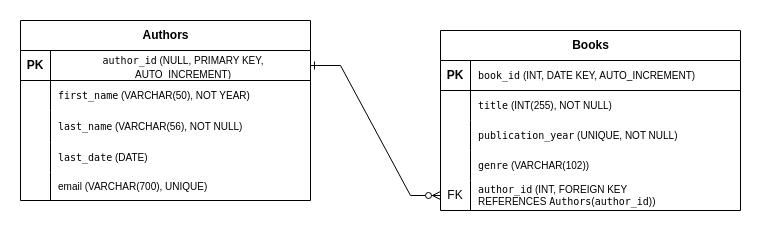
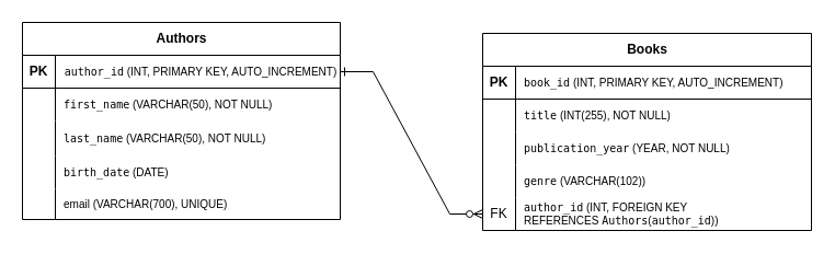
  <mxCell id="0" />
  <mxCell id="1" parent="0" />
  <mxCell id="2" value="Authors" style="shape=table;startSize=30;container=1;collapsible=1;childLayout=tableLayout;fixedRows=1;rowLines=0;fontStyle=1;align=center;resizeLast=1;html=1;labelBackgroundColor=default;" vertex="1" parent="1"><mxGeometry x="20" y="20" width="290" height="180" as="geometry"><mxRectangle x="90" y="312" width="80" height="30" as="alternateBounds" /></mxGeometry></mxCell>
  <mxCell id="3" value="" style="shape=tableRow;horizontal=0;startSize=0;swimlaneHead=0;swimlaneBody=0;fillColor=none;collapsible=0;dropTarget=0;points=[[0,0.5],[1,0.5]];portConstraint=eastwest;top=0;left=0;right=0;bottom=1;" vertex="1" parent="2"><mxGeometry y="30" width="290" height="30" as="geometry" /></mxCell>
  <mxCell id="4" value="PK" style="shape=partialRectangle;connectable=0;fillColor=none;top=0;left=0;bottom=0;right=0;fontStyle=1;overflow=hidden;whiteSpace=wrap;html=1;" vertex="1" parent="3"><mxGeometry width="30" height="30" as="geometry"><mxRectangle width="30" height="30" as="alternateBounds" /></mxGeometry></mxCell>
- <mxCell id="5" value="&lt;font style=&quot;font-size: 10px;&quot;&gt;&lt;code data-start=&quot;742&quot; data-end=&quot;753&quot; style=&quot;font-weight: 400;&quot;&gt;author_id&lt;/code&gt;&lt;span style=&quot;font-weight: 400;&quot;&gt;&amp;nbsp;(NULL, PRIMARY KEY, AUTO_INCREMENT)&lt;/span&gt;&lt;/font&gt;" style="shape=partialRectangle;connectable=0;fillColor=none;top=0;left=0;bottom=0;right=0;align=center;spacingLeft=6;fontStyle=1;overflow=hidden;whiteSpace=wrap;html=1;verticalAlign=middle;" vertex="1" parent="3"><mxGeometry x="30" width="260" height="30" as="geometry"><mxRectangle width="260" height="30" as="alternateBounds" /></mxGeometry></mxCell>
+ <mxCell id="5" value="&lt;font style=&quot;font-size: 10px;&quot;&gt;&lt;code data-start=&quot;742&quot; data-end=&quot;753&quot; style=&quot;font-weight: 400;&quot;&gt;author_id&lt;/code&gt;&lt;span style=&quot;font-weight: 400;&quot;&gt;&amp;nbsp;(INT, PRIMARY KEY, AUTO_INCREMENT)&lt;/span&gt;&lt;/font&gt;" style="shape=partialRectangle;connectable=0;fillColor=none;top=0;left=0;bottom=0;right=0;align=center;spacingLeft=6;fontStyle=1;overflow=hidden;whiteSpace=wrap;html=1;verticalAlign=middle;" vertex="1" parent="3"><mxGeometry x="30" width="260" height="30" as="geometry"><mxRectangle width="260" height="30" as="alternateBounds" /></mxGeometry></mxCell>
  <mxCell id="6" value="" style="shape=tableRow;horizontal=0;startSize=0;swimlaneHead=0;swimlaneBody=0;fillColor=none;collapsible=0;dropTarget=0;points=[[0,0.5],[1,0.5]];portConstraint=eastwest;top=0;left=0;right=0;bottom=0;" vertex="1" parent="2"><mxGeometry y="60" width="290" height="30" as="geometry" /></mxCell>
  <mxCell id="7" value="" style="shape=partialRectangle;connectable=0;fillColor=none;top=0;left=0;bottom=0;right=0;editable=1;overflow=hidden;whiteSpace=wrap;html=1;" vertex="1" parent="6"><mxGeometry width="30" height="30" as="geometry"><mxRectangle width="30" height="30" as="alternateBounds" /></mxGeometry></mxCell>
- <mxCell id="8" value="&lt;font&gt;&lt;code data-end=&quot;806&quot; data-start=&quot;794&quot;&gt;first_name&lt;/code&gt;&amp;nbsp;(VARCHAR(50), NOT YEAR)&lt;/font&gt;" style="shape=partialRectangle;connectable=0;fillColor=none;top=0;left=0;bottom=0;right=0;align=left;spacingLeft=6;overflow=hidden;whiteSpace=wrap;html=1;fontSize=10;" vertex="1" parent="6"><mxGeometry x="30" width="260" height="30" as="geometry"><mxRectangle width="260" height="30" as="alternateBounds" /></mxGeometry></mxCell>
+ <mxCell id="8" value="&lt;font&gt;&lt;code data-end=&quot;806&quot; data-start=&quot;794&quot;&gt;first_name&lt;/code&gt;&amp;nbsp;(VARCHAR(50), NOT NULL)&lt;/font&gt;" style="shape=partialRectangle;connectable=0;fillColor=none;top=0;left=0;bottom=0;right=0;align=left;spacingLeft=6;overflow=hidden;whiteSpace=wrap;html=1;fontSize=10;" vertex="1" parent="6"><mxGeometry x="30" width="260" height="30" as="geometry"><mxRectangle width="260" height="30" as="alternateBounds" /></mxGeometry></mxCell>
  <mxCell id="9" value="" style="shape=tableRow;horizontal=0;startSize=0;swimlaneHead=0;swimlaneBody=0;fillColor=none;collapsible=0;dropTarget=0;points=[[0,0.5],[1,0.5]];portConstraint=eastwest;top=0;left=0;right=0;bottom=0;fontSize=10;" vertex="1" parent="2"><mxGeometry y="90" width="290" height="32" as="geometry" /></mxCell>
  <mxCell id="10" value="" style="shape=partialRectangle;connectable=0;fillColor=none;top=0;left=0;bottom=0;right=0;editable=1;overflow=hidden;whiteSpace=wrap;html=1;fontSize=10;" vertex="1" parent="9"><mxGeometry width="30" height="32" as="geometry"><mxRectangle width="30" height="32" as="alternateBounds" /></mxGeometry></mxCell>
- <mxCell id="11" value="&lt;code style=&quot;font-style: normal; font-variant-caps: normal; font-weight: 400; letter-spacing: normal; orphans: auto; text-align: start; text-indent: 0px; text-transform: none; white-space: normal; widows: auto; word-spacing: 0px; -webkit-text-stroke-width: 0px; text-decoration: none; caret-color: rgb(0, 0, 0); color: rgb(0, 0, 0);&quot; data-end=&quot;847&quot; data-start=&quot;836&quot;&gt;last_name&lt;/code&gt;&lt;span style=&quot;font-style: normal; font-variant-caps: normal; font-weight: 400; letter-spacing: normal; text-align: start; text-indent: 0px; text-transform: none; white-space: normal; word-spacing: 0px; -webkit-text-stroke-width: 0px; text-decoration: none; caret-color: rgb(0, 0, 0); color: rgb(0, 0, 0); float: none; display: inline !important;&quot;&gt;&lt;span class=&quot;Apple-converted-space&quot;&gt;&amp;nbsp;&lt;/span&gt;(VARCHAR(56), NOT NULL)&lt;/span&gt;" style="shape=partialRectangle;connectable=0;fillColor=none;top=0;left=0;bottom=0;right=0;align=left;spacingLeft=6;overflow=hidden;whiteSpace=wrap;html=1;fontSize=10;" vertex="1" parent="9"><mxGeometry x="30" width="260" height="32" as="geometry"><mxRectangle width="260" height="32" as="alternateBounds" /></mxGeometry></mxCell>
+ <mxCell id="11" value="&lt;code style=&quot;font-style: normal; font-variant-caps: normal; font-weight: 400; letter-spacing: normal; orphans: auto; text-align: start; text-indent: 0px; text-transform: none; white-space: normal; widows: auto; word-spacing: 0px; -webkit-text-stroke-width: 0px; text-decoration: none; caret-color: rgb(0, 0, 0); color: rgb(0, 0, 0);&quot; data-end=&quot;847&quot; data-start=&quot;836&quot;&gt;last_name&lt;/code&gt;&lt;span style=&quot;font-style: normal; font-variant-caps: normal; font-weight: 400; letter-spacing: normal; text-align: start; text-indent: 0px; text-transform: none; white-space: normal; word-spacing: 0px; -webkit-text-stroke-width: 0px; text-decoration: none; caret-color: rgb(0, 0, 0); color: rgb(0, 0, 0); float: none; display: inline !important;&quot;&gt;&lt;span class=&quot;Apple-converted-space&quot;&gt;&amp;nbsp;&lt;/span&gt;(VARCHAR(50), NOT NULL)&lt;/span&gt;" style="shape=partialRectangle;connectable=0;fillColor=none;top=0;left=0;bottom=0;right=0;align=left;spacingLeft=6;overflow=hidden;whiteSpace=wrap;html=1;fontSize=10;" vertex="1" parent="9"><mxGeometry x="30" width="260" height="32" as="geometry"><mxRectangle width="260" height="32" as="alternateBounds" /></mxGeometry></mxCell>
  <mxCell id="12" value="" style="shape=tableRow;horizontal=0;startSize=0;swimlaneHead=0;swimlaneBody=0;fillColor=none;collapsible=0;dropTarget=0;points=[[0,0.5],[1,0.5]];portConstraint=eastwest;top=0;left=0;right=0;bottom=0;movable=1;resizable=1;rotatable=1;deletable=1;editable=1;locked=0;connectable=1;fontSize=10;" vertex="1" parent="2"><mxGeometry y="122" width="290" height="30" as="geometry" /></mxCell>
  <mxCell id="13" value="" style="shape=partialRectangle;connectable=0;fillColor=none;top=0;left=0;bottom=0;right=0;editable=1;overflow=hidden;whiteSpace=wrap;html=1;fontSize=10;" vertex="1" parent="12"><mxGeometry width="30" height="30" as="geometry"><mxRectangle width="30" height="30" as="alternateBounds" /></mxGeometry></mxCell>
- <mxCell id="14" value="&lt;font&gt;&lt;code data-end=&quot;889&quot; data-start=&quot;877&quot;&gt;last_date&lt;/code&gt;&amp;nbsp;(DATE)&lt;/font&gt;" style="shape=partialRectangle;connectable=1;fillColor=none;top=0;left=0;bottom=0;right=0;align=left;spacingLeft=6;overflow=hidden;whiteSpace=wrap;html=1;movable=1;resizable=1;rotatable=1;deletable=1;editable=1;locked=0;fontSize=10;" vertex="1" parent="12"><mxGeometry x="30" width="260" height="30" as="geometry"><mxRectangle width="260" height="30" as="alternateBounds" /></mxGeometry></mxCell>
+ <mxCell id="14" value="&lt;font&gt;&lt;code data-end=&quot;889&quot; data-start=&quot;877&quot;&gt;birth_date&lt;/code&gt;&amp;nbsp;(DATE)&lt;/font&gt;" style="shape=partialRectangle;connectable=1;fillColor=none;top=0;left=0;bottom=0;right=0;align=left;spacingLeft=6;overflow=hidden;whiteSpace=wrap;html=1;movable=1;resizable=1;rotatable=1;deletable=1;editable=1;locked=0;fontSize=10;" vertex="1" parent="12"><mxGeometry x="30" width="260" height="30" as="geometry"><mxRectangle width="260" height="30" as="alternateBounds" /></mxGeometry></mxCell>
  <mxCell id="15" value="" style="shape=tableRow;horizontal=0;startSize=0;swimlaneHead=0;swimlaneBody=0;fillColor=none;collapsible=0;dropTarget=0;points=[[0,0.5],[1,0.5]];portConstraint=eastwest;top=0;left=0;right=0;bottom=0;movable=1;resizable=1;rotatable=1;deletable=1;editable=1;locked=0;connectable=1;fontSize=10;" vertex="1" parent="2"><mxGeometry y="152" width="290" height="28" as="geometry" /></mxCell>
  <mxCell id="16" value="" style="shape=partialRectangle;connectable=0;fillColor=none;top=0;left=0;bottom=0;right=0;editable=1;overflow=hidden;whiteSpace=wrap;html=1;fontSize=10;" vertex="1" parent="15"><mxGeometry width="30" height="28" as="geometry"><mxRectangle width="30" height="28" as="alternateBounds" /></mxGeometry></mxCell>
  <mxCell id="17" value="&lt;font&gt;email (&lt;span class=&quot;hljs-type&quot;&gt;VARCHAR&lt;/span&gt;(&lt;span class=&quot;hljs-number&quot;&gt;700&lt;/span&gt;),&amp;nbsp;&lt;span class=&quot;hljs-keyword&quot;&gt;UNIQUE&lt;/span&gt;)&lt;/font&gt;" style="shape=partialRectangle;connectable=1;fillColor=none;top=0;left=0;bottom=0;right=0;align=left;spacingLeft=6;overflow=hidden;whiteSpace=wrap;html=1;movable=1;resizable=1;rotatable=1;deletable=1;editable=1;locked=0;fontSize=10;" vertex="1" parent="15"><mxGeometry x="30" width="260" height="28" as="geometry"><mxRectangle width="260" height="28" as="alternateBounds" /></mxGeometry></mxCell>
  <mxCell id="18" value="Books" style="shape=table;startSize=30;container=1;collapsible=1;childLayout=tableLayout;fixedRows=1;rowLines=0;fontStyle=1;align=center;resizeLast=1;html=1;labelBackgroundColor=default;" vertex="1" parent="1"><mxGeometry x="440" y="30" width="300" height="180" as="geometry" /></mxCell>
  <mxCell id="19" value="" style="shape=tableRow;horizontal=0;startSize=0;swimlaneHead=0;swimlaneBody=0;fillColor=none;collapsible=0;dropTarget=0;points=[[0,0.5],[1,0.5]];portConstraint=eastwest;top=0;left=0;right=0;bottom=1;" vertex="1" parent="18"><mxGeometry y="30" width="300" height="30" as="geometry" /></mxCell>
  <mxCell id="20" value="PK" style="shape=partialRectangle;connectable=0;fillColor=none;top=0;left=0;bottom=0;right=0;fontStyle=1;overflow=hidden;whiteSpace=wrap;html=1;" vertex="1" parent="19"><mxGeometry width="30" height="30" as="geometry"><mxRectangle width="30" height="30" as="alternateBounds" /></mxGeometry></mxCell>
- <mxCell id="21" value="&lt;font style=&quot;font-size: 10px;&quot;&gt;&lt;code style=&quot;font-weight: 400;&quot; data-end=&quot;993&quot; data-start=&quot;984&quot;&gt;book_id&lt;/code&gt;&lt;span style=&quot;font-weight: 400;&quot;&gt;&amp;nbsp;(INT, DATE KEY, AUTO_INCREMENT)&lt;/span&gt;&lt;/font&gt;" style="shape=partialRectangle;connectable=0;fillColor=none;top=0;left=0;bottom=0;right=0;align=left;spacingLeft=6;fontStyle=1;overflow=hidden;whiteSpace=wrap;html=1;" vertex="1" parent="19"><mxGeometry x="30" width="270" height="30" as="geometry"><mxRectangle width="270" height="30" as="alternateBounds" /></mxGeometry></mxCell>
+ <mxCell id="21" value="&lt;font style=&quot;font-size: 10px;&quot;&gt;&lt;code style=&quot;font-weight: 400;&quot; data-end=&quot;993&quot; data-start=&quot;984&quot;&gt;book_id&lt;/code&gt;&lt;span style=&quot;font-weight: 400;&quot;&gt;&amp;nbsp;(INT, PRIMARY KEY, AUTO_INCREMENT)&lt;/span&gt;&lt;/font&gt;" style="shape=partialRectangle;connectable=0;fillColor=none;top=0;left=0;bottom=0;right=0;align=left;spacingLeft=6;fontStyle=1;overflow=hidden;whiteSpace=wrap;html=1;" vertex="1" parent="19"><mxGeometry x="30" width="270" height="30" as="geometry"><mxRectangle width="270" height="30" as="alternateBounds" /></mxGeometry></mxCell>
  <mxCell id="22" value="" style="shape=tableRow;horizontal=0;startSize=0;swimlaneHead=0;swimlaneBody=0;fillColor=none;collapsible=0;dropTarget=0;points=[[0,0.5],[1,0.5]];portConstraint=eastwest;top=0;left=0;right=0;bottom=0;" vertex="1" parent="18"><mxGeometry y="60" width="300" height="30" as="geometry" /></mxCell>
  <mxCell id="23" value="" style="shape=partialRectangle;connectable=0;fillColor=none;top=0;left=0;bottom=0;right=0;editable=1;overflow=hidden;whiteSpace=wrap;html=1;" vertex="1" parent="22"><mxGeometry width="30" height="30" as="geometry"><mxRectangle width="30" height="30" as="alternateBounds" /></mxGeometry></mxCell>
  <mxCell id="24" value="&lt;font&gt;&lt;code data-end=&quot;1041&quot; data-start=&quot;1034&quot;&gt;title&lt;/code&gt;&amp;nbsp;(INT(255), NOT NULL)&lt;/font&gt;" style="shape=partialRectangle;connectable=0;fillColor=none;top=0;left=0;bottom=0;right=0;align=left;spacingLeft=6;overflow=hidden;whiteSpace=wrap;html=1;fontSize=10;" vertex="1" parent="22"><mxGeometry x="30" width="270" height="30" as="geometry"><mxRectangle width="270" height="30" as="alternateBounds" /></mxGeometry></mxCell>
  <mxCell id="25" value="" style="shape=tableRow;horizontal=0;startSize=0;swimlaneHead=0;swimlaneBody=0;fillColor=none;collapsible=0;dropTarget=0;points=[[0,0.5],[1,0.5]];portConstraint=eastwest;top=0;left=0;right=0;bottom=0;" vertex="1" parent="18"><mxGeometry y="90" width="300" height="30" as="geometry" /></mxCell>
  <mxCell id="26" value="" style="shape=partialRectangle;connectable=0;fillColor=none;top=0;left=0;bottom=0;right=0;editable=1;overflow=hidden;whiteSpace=wrap;html=1;" vertex="1" parent="25"><mxGeometry width="30" height="30" as="geometry"><mxRectangle width="30" height="30" as="alternateBounds" /></mxGeometry></mxCell>
- <mxCell id="27" value="&lt;font&gt;&lt;code data-end=&quot;1090&quot; data-start=&quot;1072&quot;&gt;publication_year&lt;/code&gt;&amp;nbsp;(UNIQUE, NOT NULL)&lt;/font&gt;" style="shape=partialRectangle;connectable=0;fillColor=none;top=0;left=0;bottom=0;right=0;align=left;spacingLeft=6;overflow=hidden;whiteSpace=wrap;html=1;fontSize=10;" vertex="1" parent="25"><mxGeometry x="30" width="270" height="30" as="geometry"><mxRectangle width="270" height="30" as="alternateBounds" /></mxGeometry></mxCell>
+ <mxCell id="27" value="&lt;font&gt;&lt;code data-end=&quot;1090&quot; data-start=&quot;1072&quot;&gt;publication_year&lt;/code&gt;&amp;nbsp;(YEAR, NOT NULL)&lt;/font&gt;" style="shape=partialRectangle;connectable=0;fillColor=none;top=0;left=0;bottom=0;right=0;align=left;spacingLeft=6;overflow=hidden;whiteSpace=wrap;html=1;fontSize=10;" vertex="1" parent="25"><mxGeometry x="30" width="270" height="30" as="geometry"><mxRectangle width="270" height="30" as="alternateBounds" /></mxGeometry></mxCell>
  <mxCell id="28" value="" style="shape=tableRow;horizontal=0;startSize=0;swimlaneHead=0;swimlaneBody=0;fillColor=none;collapsible=0;dropTarget=0;points=[[0,0.5],[1,0.5]];portConstraint=eastwest;top=0;left=0;right=0;bottom=0;" vertex="1" parent="18"><mxGeometry y="120" width="300" height="30" as="geometry" /></mxCell>
  <mxCell id="29" value="" style="shape=partialRectangle;connectable=0;fillColor=none;top=0;left=0;bottom=0;right=0;editable=1;overflow=hidden;whiteSpace=wrap;html=1;" vertex="1" parent="28"><mxGeometry width="30" height="30" as="geometry"><mxRectangle width="30" height="30" as="alternateBounds" /></mxGeometry></mxCell>
  <mxCell id="30" value="&lt;font&gt;&lt;code data-end=&quot;1120&quot; data-start=&quot;1113&quot;&gt;genre&lt;/code&gt;&amp;nbsp;(VARCHAR(102))&lt;/font&gt;" style="shape=partialRectangle;connectable=0;fillColor=none;top=0;left=0;bottom=0;right=0;align=left;spacingLeft=6;overflow=hidden;whiteSpace=wrap;html=1;fontSize=10;" vertex="1" parent="28"><mxGeometry x="30" width="270" height="30" as="geometry"><mxRectangle width="270" height="30" as="alternateBounds" /></mxGeometry></mxCell>
  <mxCell id="31" value="" style="shape=tableRow;horizontal=0;startSize=0;swimlaneHead=0;swimlaneBody=0;fillColor=none;collapsible=0;dropTarget=0;points=[[0,0.5],[1,0.5]];portConstraint=eastwest;top=0;left=0;right=0;bottom=0;" vertex="1" parent="18"><mxGeometry y="150" width="300" height="30" as="geometry" /></mxCell>
  <mxCell id="32" value="FK" style="shape=partialRectangle;connectable=0;fillColor=none;top=0;left=0;bottom=0;right=0;editable=1;overflow=hidden;whiteSpace=wrap;html=1;" vertex="1" parent="31"><mxGeometry width="30" height="30" as="geometry"><mxRectangle width="30" height="30" as="alternateBounds" /></mxGeometry></mxCell>
  <mxCell id="33" value="&lt;font&gt;&lt;code data-end=&quot;1152&quot; data-start=&quot;1141&quot;&gt;author_id&lt;/code&gt;&amp;nbsp;(INT, FOREIGN KEY REFERENCES&amp;nbsp;&lt;code data-end=&quot;1191&quot; data-start=&quot;1182&quot;&gt;Authors&lt;/code&gt;(&lt;code data-end=&quot;1203&quot; data-start=&quot;1192&quot;&gt;author_id&lt;/code&gt;))&lt;/font&gt;" style="shape=partialRectangle;connectable=0;fillColor=none;top=0;left=0;bottom=0;right=0;align=left;spacingLeft=6;overflow=hidden;whiteSpace=wrap;html=1;fontSize=10;" vertex="1" parent="31"><mxGeometry x="30" width="270" height="30" as="geometry"><mxRectangle width="270" height="30" as="alternateBounds" /></mxGeometry></mxCell>
  <mxCell id="34" value="" style="edgeStyle=entityRelationEdgeStyle;fontSize=12;html=1;endArrow=ERzeroToMany;endFill=1;startArrow=ERone;rounded=0;exitX=1;exitY=0.5;exitDx=0;exitDy=0;movable=1;resizable=1;rotatable=1;deletable=1;editable=1;locked=0;connectable=1;startFill=0;" edge="1" parent="1" source="3" target="31"><mxGeometry width="100" height="100" relative="1" as="geometry"><mxPoint x="290" y="180" as="sourcePoint" /><mxPoint x="390" y="80" as="targetPoint" /><Array as="points"><mxPoint x="300" y="70" /><mxPoint x="370" y="150" /></Array></mxGeometry></mxCell>
